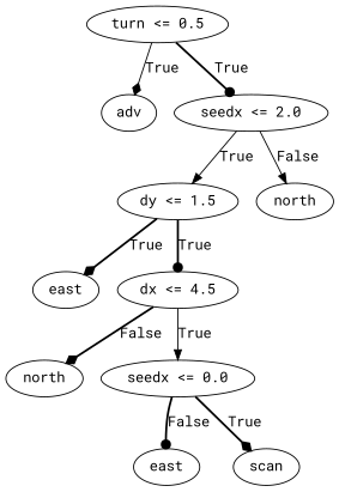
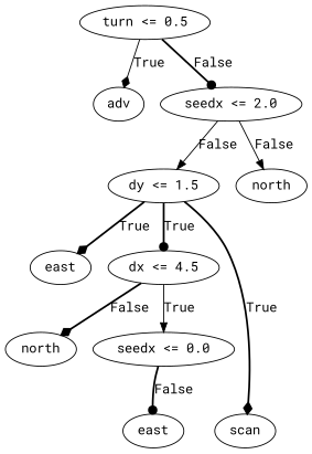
  digraph {
    fontname="Roboto Mono"
    node [fontname="Roboto Mono"]
    edge [arrowhead=diamond fontname="Roboto Mono" style=bold]
    n1 [label="turn <= 0.5"]
    n2 [label=adv]
    n3 [label="seedx <= 2.0"]
    n4 [label="dy <= 1.5"]
    n5 [label=north]
    n6 [label=east]
    n7 [label="dx <= 4.5"]
    n8 [label="seedx <= 0.0"]
    n9 [label=north]
    n10 [label=scan]
    n11 [label=east]
    n1 -> n2 [label=True style=solid]
-   n1 -> n3 [arrowhead=dot label=True]
-   n3 -> n4 [arrowhead=normal label=True style=solid]
+   n1 -> n3 [arrowhead=dot label=False]
+   n3 -> n4 [arrowhead=normal label=False style=solid]
    n3 -> n5 [arrowhead=normal label=False style=solid]
    n4 -> n6 [label=True]
    n4 -> n7 [arrowhead=dot label=True]
    n7 -> n8 [arrowhead=normal label=True style=solid]
    n7 -> n9 [label=False]
-   n8 -> n10 [label=True]
+   n4 -> n10 [label=True]
    n8 -> n11 [arrowhead=dot label=False]
  }
